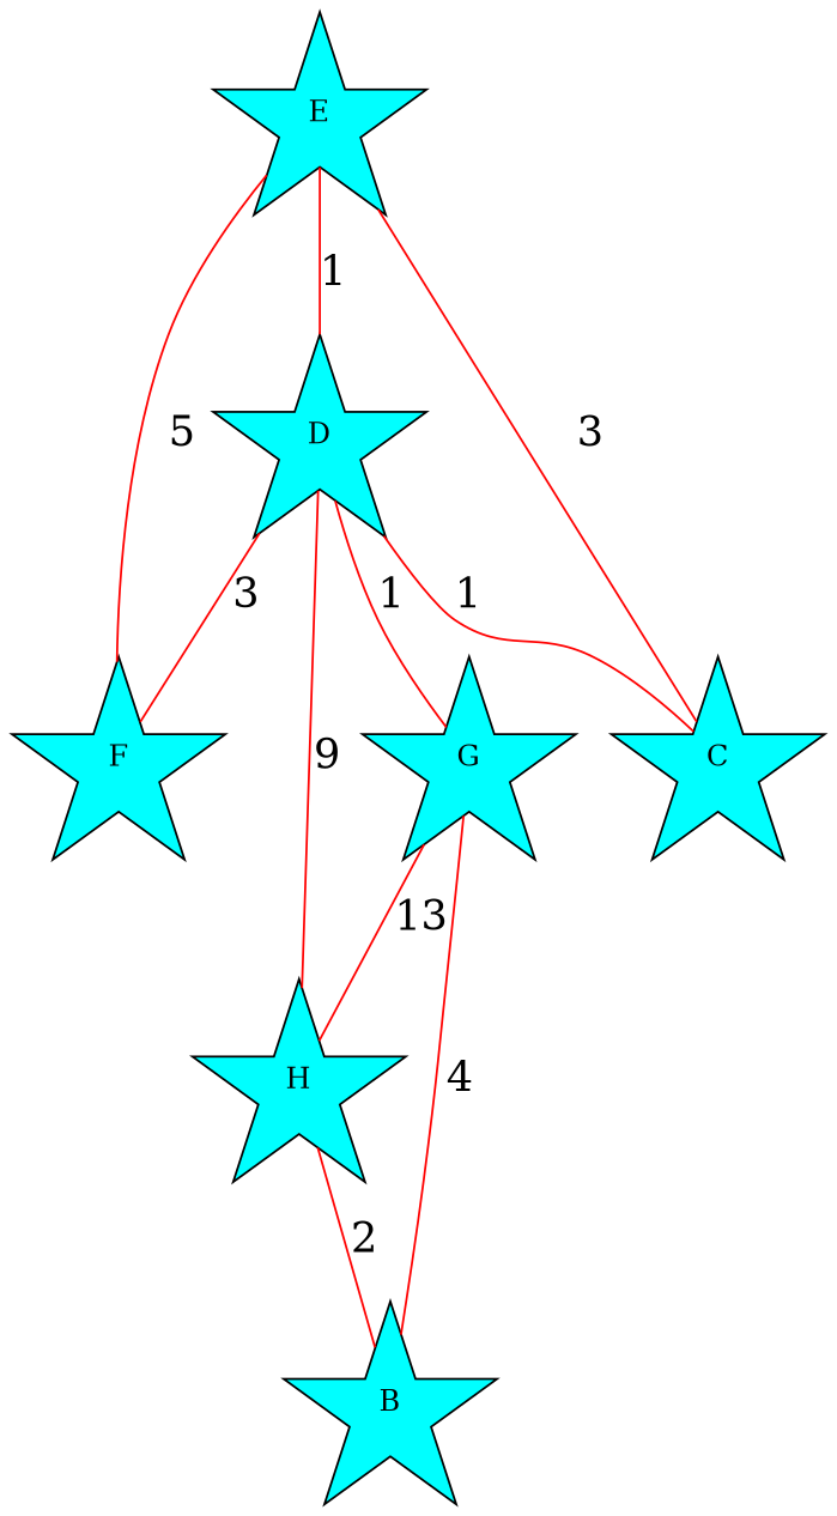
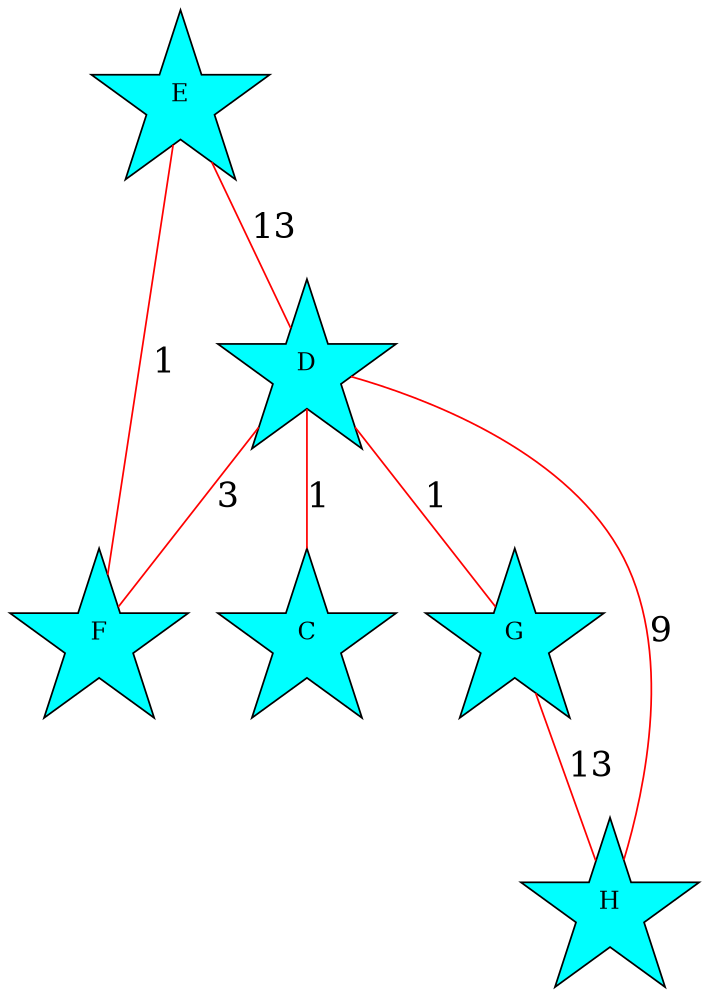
  graph {
    node [fillcolor=aqua shape=star style=filled]
    edge [color=red fontsize="20pt"]
    E
    F
    C
    D
    G
    H
-   B
-   E -- F [label=5]
-   E -- C [label=3]
-   E -- D [label=1]
+   E -- F [label=1]
+   E -- D [label=13]
    D -- F [label=3]
    D -- C [label=1]
    D -- G [label=1]
    D -- H [label=9]
    G -- H [label=13]
-   G -- B [label=4]
-   H -- B [label=2]
  }
